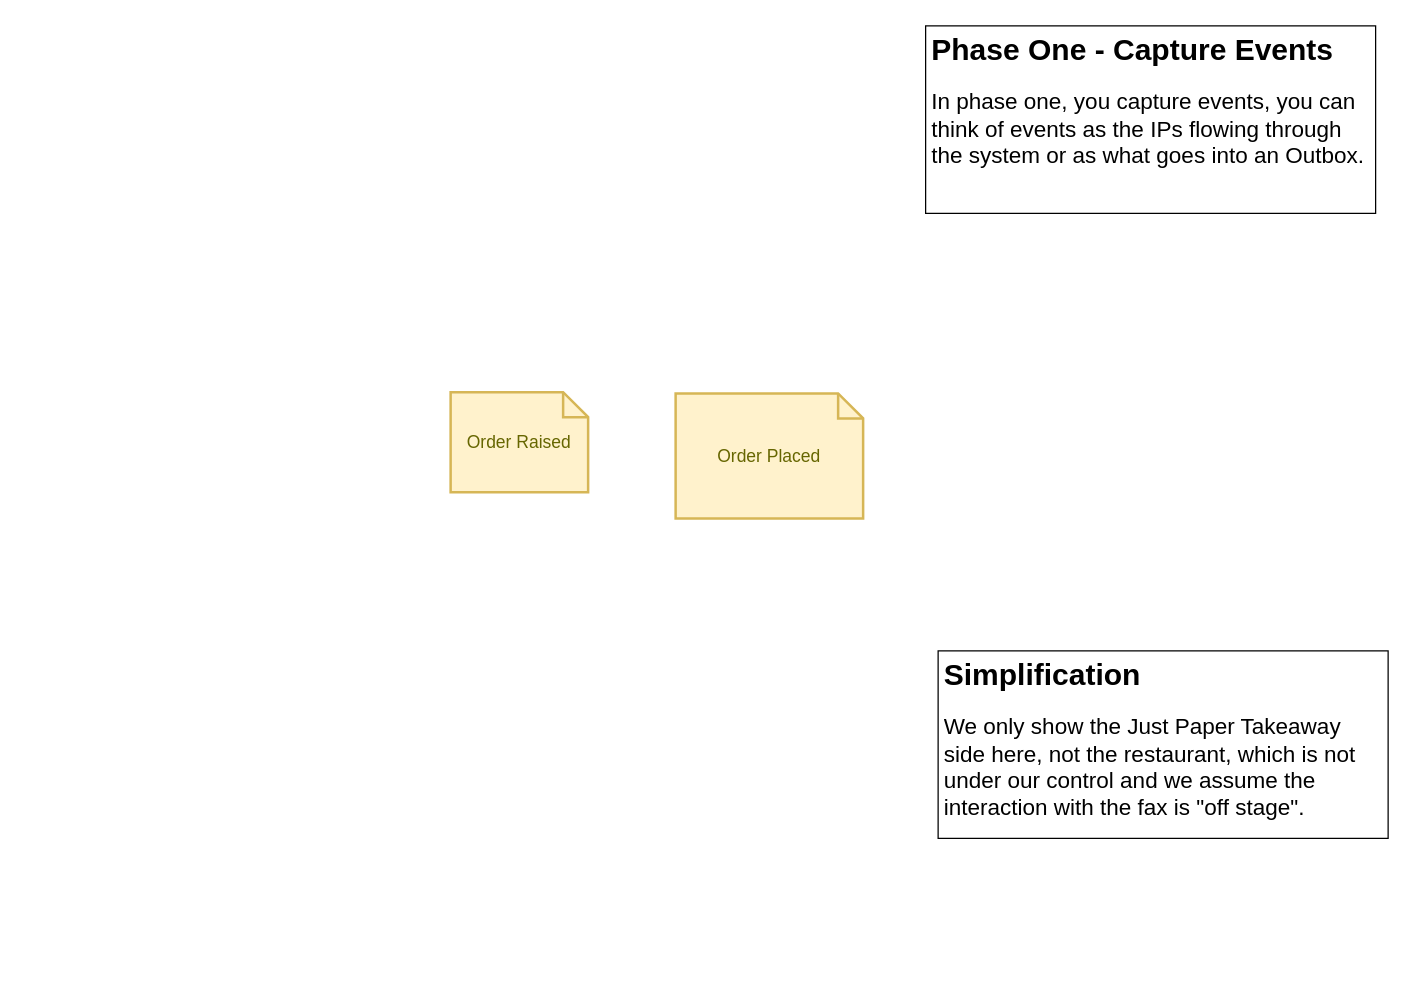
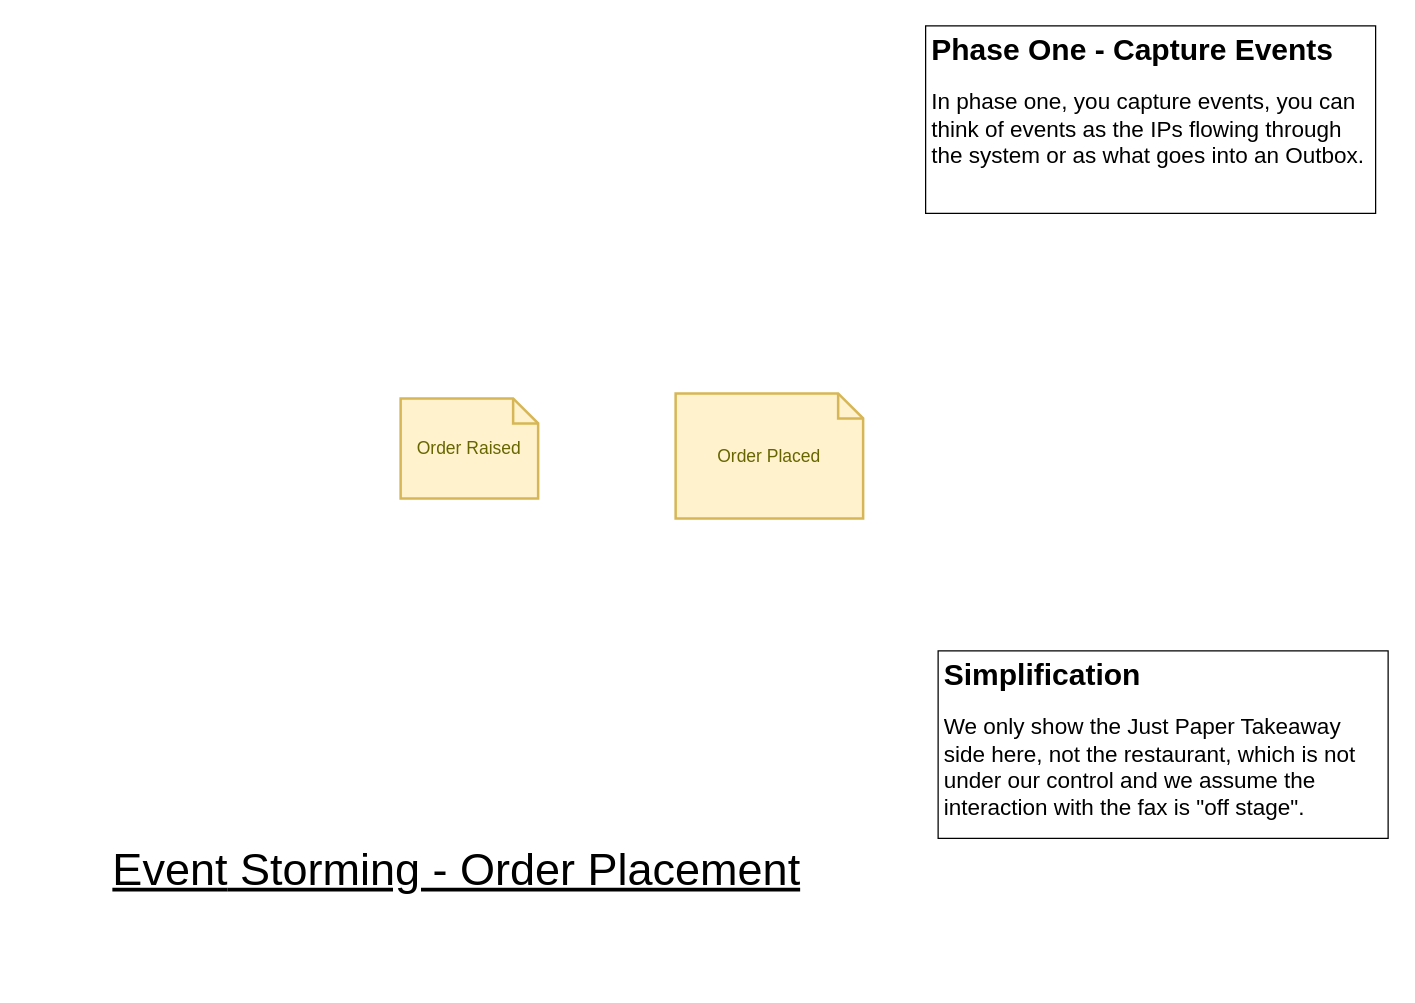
  <mxCell id="0" />
  <mxCell id="1" parent="0" />
+ <mxCell id="2" value="&lt;font style=&quot;font-size: 36px&quot;&gt;&lt;u&gt;&lt;font style=&quot;font-size: 36px&quot;&gt;Event&lt;/font&gt; Storming - Order Placement&lt;/u&gt;&lt;/font&gt;" style="text;html=1;strokeColor=none;fillColor=none;align=center;verticalAlign=middle;whiteSpace=wrap;rounded=0;" parent="1" vertex="1"><mxGeometry x="20" y="610" width="690" height="170" as="geometry" /></mxCell>
  <mxCell id="3" value="&lt;h1&gt;Phase One - Capture Events&lt;/h1&gt;&lt;p&gt;&lt;span style=&quot;font-size: 18px&quot;&gt;In phase one, you capture events, you can think of events as the IPs flowing through the system or as what goes into an Outbox.&lt;/span&gt;&lt;/p&gt;" style="text;html=1;strokeColor=default;fillColor=none;spacing=5;spacingTop=-20;whiteSpace=wrap;overflow=hidden;rounded=0;" parent="1" vertex="1"><mxGeometry x="740" y="20" width="360" height="150" as="geometry" /></mxCell>
  <mxCell id="4" value="Order Placed" style="shape=note;strokeWidth=2;fontSize=14;size=20;whiteSpace=wrap;html=1;fillColor=#fff2cc;strokeColor=#d6b656;fontColor=#666600;" parent="1" vertex="1"><mxGeometry x="540" y="314" width="150" height="100" as="geometry" /></mxCell>
  <mxCell id="5" value="&lt;h1&gt;Simplification&lt;/h1&gt;&lt;p&gt;&lt;span style=&quot;font-size: 18px&quot;&gt;We only show the Just Paper Takeaway side here, not the restaurant, which is not under our control and we assume the interaction with the fax is &quot;off stage&quot;.&lt;/span&gt;&lt;/p&gt;" style="text;html=1;strokeColor=default;fillColor=none;spacing=5;spacingTop=-20;whiteSpace=wrap;overflow=hidden;rounded=0;" parent="1" vertex="1"><mxGeometry x="750" y="520" width="360" height="150" as="geometry" /></mxCell>
- <mxCell id="6" value="Order Raised" style="shape=note;strokeWidth=2;fontSize=14;size=20;whiteSpace=wrap;html=1;fillColor=#fff2cc;strokeColor=#d6b656;fontColor=#666600;" parent="1" vertex="1"><mxGeometry x="360" y="313" width="110.0" height="80" as="geometry" /></mxCell>
+ <mxCell id="6" value="Order Raised" style="shape=note;strokeWidth=2;fontSize=14;size=20;whiteSpace=wrap;html=1;fillColor=#fff2cc;strokeColor=#d6b656;fontColor=#666600;" parent="1" vertex="1"><mxGeometry x="320" y="318" width="110.0" height="80" as="geometry" /></mxCell>
